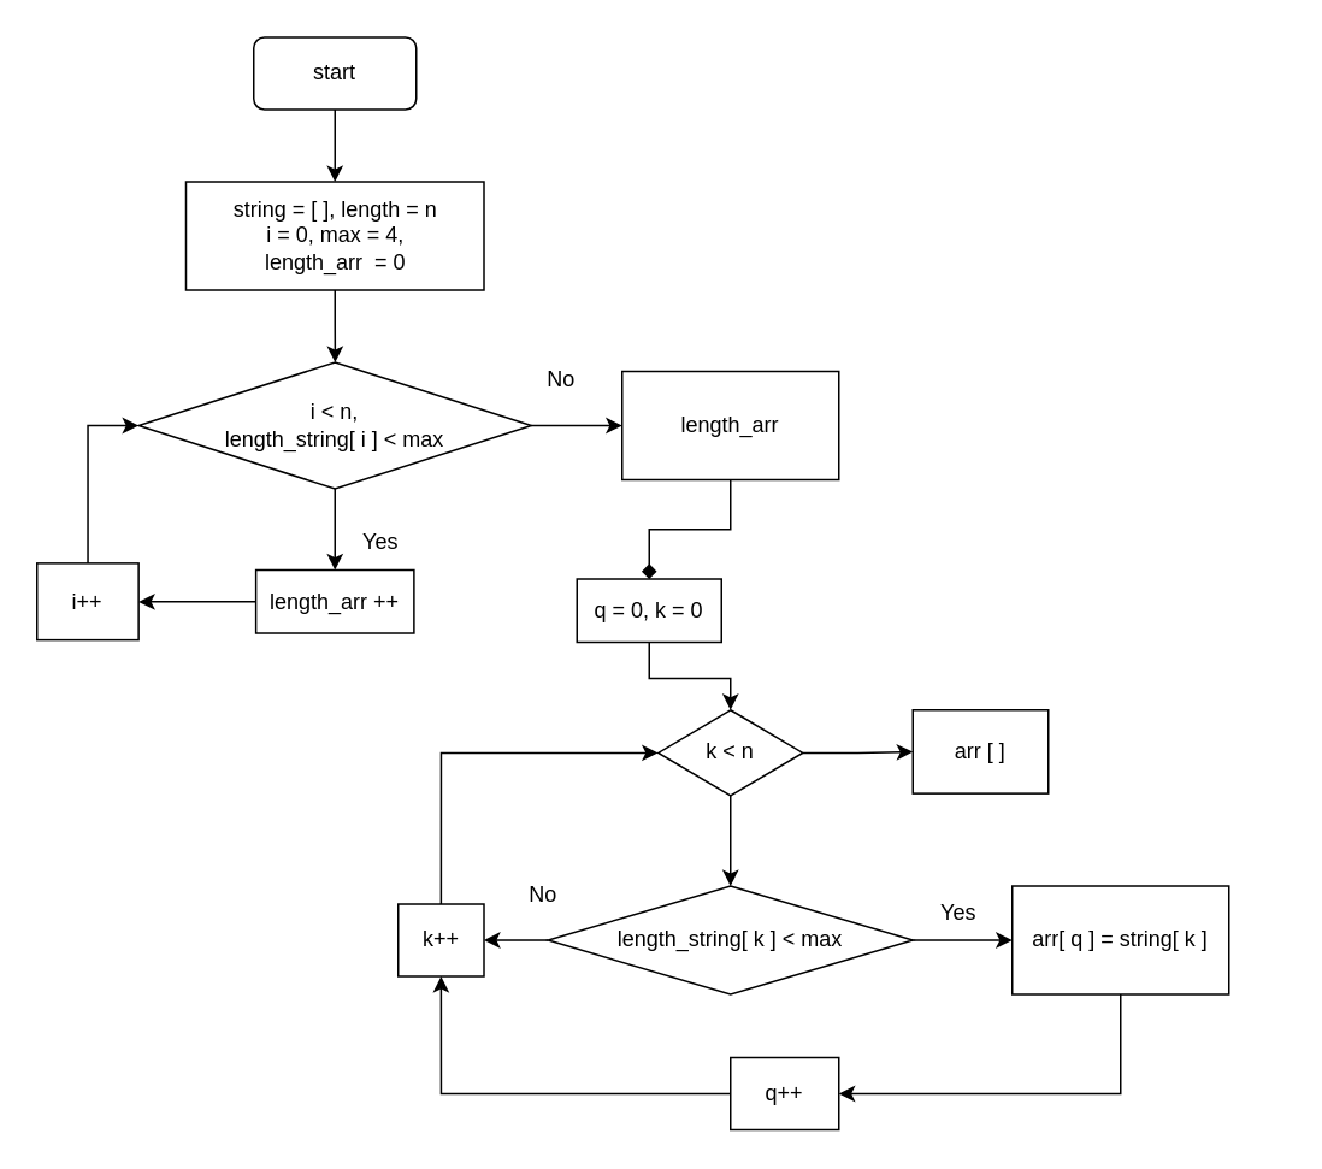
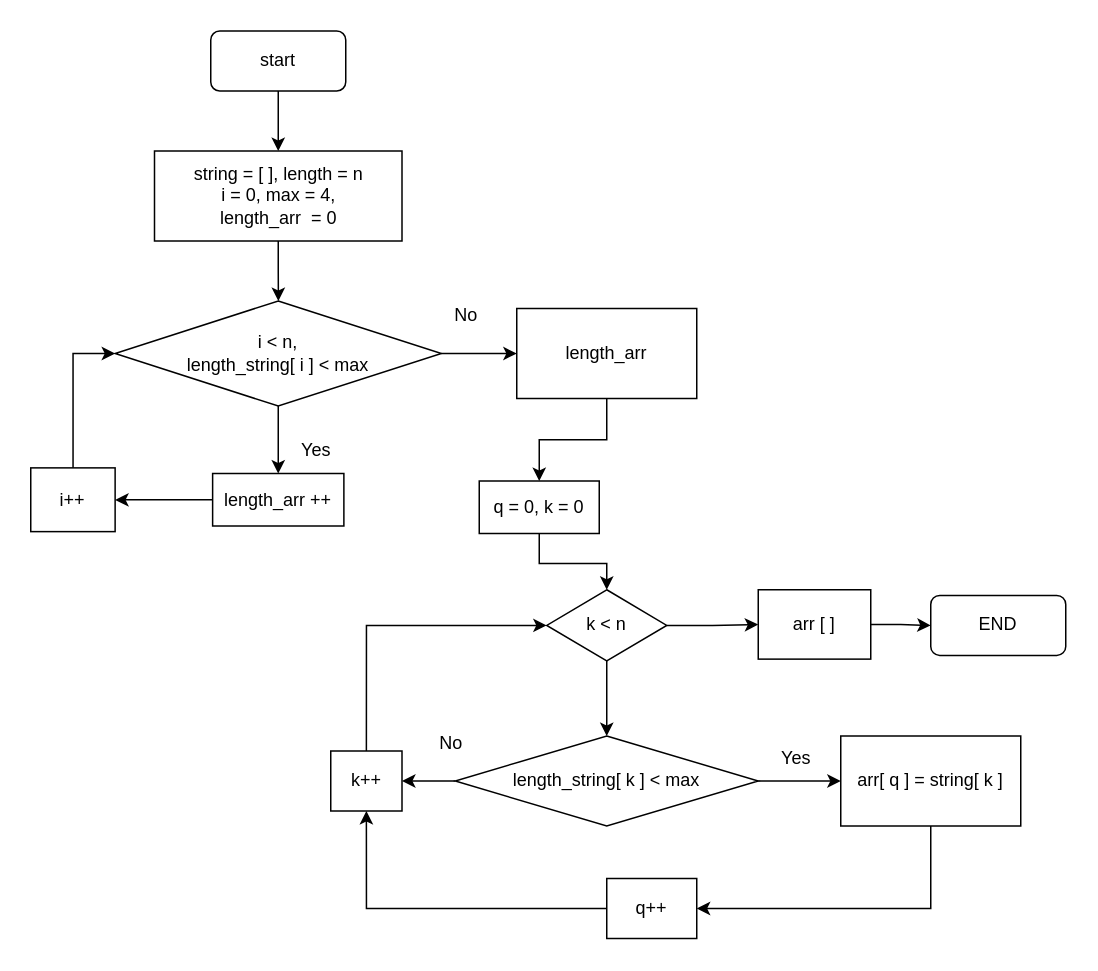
  <mxCell id="0" />
  <mxCell id="1" parent="0" />
  <mxCell id="2" value="" style="edgeStyle=orthogonalEdgeStyle;rounded=0;orthogonalLoop=1;jettySize=auto;html=1;fontSize=12;" edge="1" parent="1" source="3" target="5"><mxGeometry relative="1" as="geometry" /></mxCell>
  <mxCell id="3" value="start" style="rounded=1;whiteSpace=wrap;html=1;fontSize=12;" vertex="1" parent="1"><mxGeometry x="140" y="20" width="90" height="40" as="geometry" /></mxCell>
  <mxCell id="4" value="" style="edgeStyle=orthogonalEdgeStyle;rounded=0;orthogonalLoop=1;jettySize=auto;html=1;" edge="1" parent="1" source="5" target="8"><mxGeometry relative="1" as="geometry" /></mxCell>
  <mxCell id="5" value="string = [ ], length = n&lt;br&gt;i = 0, max = 4,&lt;br&gt;length_arr&amp;nbsp;&amp;nbsp;= 0" style="rounded=0;whiteSpace=wrap;html=1;fontSize=12;" vertex="1" parent="1"><mxGeometry x="102.5" y="100" width="165" height="60" as="geometry" /></mxCell>
  <mxCell id="6" value="" style="edgeStyle=orthogonalEdgeStyle;rounded=0;orthogonalLoop=1;jettySize=auto;html=1;" edge="1" parent="1" source="8" target="10"><mxGeometry relative="1" as="geometry" /></mxCell>
  <mxCell id="7" value="" style="edgeStyle=orthogonalEdgeStyle;rounded=0;orthogonalLoop=1;jettySize=auto;html=1;" edge="1" parent="1" source="8" target="15"><mxGeometry relative="1" as="geometry" /></mxCell>
  <mxCell id="8" value="i &amp;lt; n,&lt;br&gt;length_string[ i ] &amp;lt; max" style="rhombus;whiteSpace=wrap;html=1;rounded=0;" vertex="1" parent="1"><mxGeometry x="76.25" y="200" width="217.5" height="70" as="geometry" /></mxCell>
  <mxCell id="9" value="" style="edgeStyle=orthogonalEdgeStyle;rounded=0;orthogonalLoop=1;jettySize=auto;html=1;" edge="1" parent="1" source="10" target="13"><mxGeometry relative="1" as="geometry" /></mxCell>
  <mxCell id="10" value="length_arr ++" style="whiteSpace=wrap;html=1;rounded=0;" vertex="1" parent="1"><mxGeometry x="141.25" y="315" width="87.5" height="35" as="geometry" /></mxCell>
  <mxCell id="11" value="Yes" style="text;html=1;align=center;verticalAlign=middle;resizable=0;points=[];autosize=1;strokeColor=none;fillColor=none;" vertex="1" parent="1"><mxGeometry x="190" y="285" width="40" height="30" as="geometry" /></mxCell>
  <mxCell id="12" style="edgeStyle=orthogonalEdgeStyle;rounded=0;orthogonalLoop=1;jettySize=auto;html=1;entryX=0;entryY=0.5;entryDx=0;entryDy=0;" edge="1" parent="1" source="13" target="8"><mxGeometry relative="1" as="geometry" /></mxCell>
  <mxCell id="13" value="i++" style="whiteSpace=wrap;html=1;rounded=0;" vertex="1" parent="1"><mxGeometry x="20" y="311.25" width="56.25" height="42.5" as="geometry" /></mxCell>
- <mxCell id="14" value="" style="edgeStyle=orthogonalEdgeStyle;rounded=0;orthogonalLoop=1;jettySize=auto;html=1;endArrow=diamond;" edge="1" parent="1" source="15" target="17"><mxGeometry relative="1" as="geometry" /></mxCell>
+ <mxCell id="14" value="" style="edgeStyle=orthogonalEdgeStyle;rounded=0;orthogonalLoop=1;jettySize=auto;html=1;" edge="1" parent="1" source="15" target="17"><mxGeometry relative="1" as="geometry" /></mxCell>
  <mxCell id="15" value="length_arr" style="whiteSpace=wrap;html=1;rounded=0;" vertex="1" parent="1"><mxGeometry x="344" y="205" width="120" height="60" as="geometry" /></mxCell>
  <mxCell id="16" value="" style="edgeStyle=orthogonalEdgeStyle;rounded=0;orthogonalLoop=1;jettySize=auto;html=1;" edge="1" parent="1" source="17" target="21"><mxGeometry relative="1" as="geometry" /></mxCell>
  <mxCell id="17" value="q = 0, k = 0" style="whiteSpace=wrap;html=1;rounded=0;" vertex="1" parent="1"><mxGeometry x="319" y="320" width="80" height="35" as="geometry" /></mxCell>
  <mxCell id="18" value="No" style="text;html=1;align=center;verticalAlign=middle;resizable=0;points=[];autosize=1;strokeColor=none;fillColor=none;" vertex="1" parent="1"><mxGeometry x="290" y="195" width="40" height="30" as="geometry" /></mxCell>
  <mxCell id="19" value="" style="edgeStyle=orthogonalEdgeStyle;rounded=0;orthogonalLoop=1;jettySize=auto;html=1;" edge="1" parent="1" source="21" target="24"><mxGeometry relative="1" as="geometry" /></mxCell>
  <mxCell id="20" value="" style="edgeStyle=orthogonalEdgeStyle;rounded=0;orthogonalLoop=1;jettySize=auto;html=1;" edge="1" parent="1" source="21" target="34"><mxGeometry relative="1" as="geometry" /></mxCell>
  <mxCell id="21" value="k &amp;lt; n" style="rhombus;whiteSpace=wrap;html=1;rounded=0;" vertex="1" parent="1"><mxGeometry x="364" y="392.5" width="80" height="47.5" as="geometry" /></mxCell>
  <mxCell id="22" value="" style="edgeStyle=orthogonalEdgeStyle;rounded=0;orthogonalLoop=1;jettySize=auto;html=1;" edge="1" parent="1" source="24" target="26"><mxGeometry relative="1" as="geometry" /></mxCell>
  <mxCell id="23" value="" style="edgeStyle=orthogonalEdgeStyle;rounded=0;orthogonalLoop=1;jettySize=auto;html=1;" edge="1" parent="1" source="24" target="31"><mxGeometry relative="1" as="geometry" /></mxCell>
  <mxCell id="24" value="length_string[ k ] &amp;lt; max" style="rhombus;whiteSpace=wrap;html=1;rounded=0;" vertex="1" parent="1"><mxGeometry x="303" y="490" width="202" height="60" as="geometry" /></mxCell>
  <mxCell id="25" value="" style="edgeStyle=orthogonalEdgeStyle;rounded=0;orthogonalLoop=1;jettySize=auto;html=1;" edge="1" parent="1" source="26" target="28"><mxGeometry relative="1" as="geometry"><Array as="points"><mxPoint x="620" y="605" /></Array></mxGeometry></mxCell>
  <mxCell id="26" value="arr[ q ] = string[ k ]" style="whiteSpace=wrap;html=1;rounded=0;" vertex="1" parent="1"><mxGeometry x="560" y="490" width="120" height="60" as="geometry" /></mxCell>
  <mxCell id="27" style="edgeStyle=orthogonalEdgeStyle;rounded=0;orthogonalLoop=1;jettySize=auto;html=1;entryX=0.5;entryY=1;entryDx=0;entryDy=0;" edge="1" parent="1" source="28" target="31"><mxGeometry relative="1" as="geometry"><Array as="points"><mxPoint x="244" y="605" /></Array></mxGeometry></mxCell>
  <mxCell id="28" value="q++" style="whiteSpace=wrap;html=1;rounded=0;" vertex="1" parent="1"><mxGeometry x="404" y="585" width="60" height="40" as="geometry" /></mxCell>
  <mxCell id="29" value="Yes" style="text;html=1;align=center;verticalAlign=middle;resizable=0;points=[];autosize=1;strokeColor=none;fillColor=none;" vertex="1" parent="1"><mxGeometry x="510" y="490" width="40" height="30" as="geometry" /></mxCell>
  <mxCell id="30" style="edgeStyle=orthogonalEdgeStyle;rounded=0;orthogonalLoop=1;jettySize=auto;html=1;entryX=0;entryY=0.5;entryDx=0;entryDy=0;exitX=0.5;exitY=0;exitDx=0;exitDy=0;" edge="1" parent="1" source="31" target="21"><mxGeometry relative="1" as="geometry"><mxPoint x="250" y="490" as="sourcePoint" /><Array as="points"><mxPoint x="244" y="416" /></Array></mxGeometry></mxCell>
  <mxCell id="31" value="k++" style="whiteSpace=wrap;html=1;rounded=0;" vertex="1" parent="1"><mxGeometry x="220" y="500" width="47.5" height="40" as="geometry" /></mxCell>
  <mxCell id="32" value="No" style="text;html=1;align=center;verticalAlign=middle;resizable=0;points=[];autosize=1;strokeColor=none;fillColor=none;" vertex="1" parent="1"><mxGeometry x="280" y="480" width="40" height="30" as="geometry" /></mxCell>
+ <mxCell id="33" value="" style="edgeStyle=orthogonalEdgeStyle;rounded=0;orthogonalLoop=1;jettySize=auto;html=1;" edge="1" parent="1" source="34" target="35"><mxGeometry relative="1" as="geometry" /></mxCell>
  <mxCell id="34" value="arr [ ]" style="whiteSpace=wrap;html=1;rounded=0;" vertex="1" parent="1"><mxGeometry x="505" y="392.5" width="75" height="46.25" as="geometry" /></mxCell>
+ <mxCell id="35" value="END" style="rounded=1;whiteSpace=wrap;html=1;fontSize=12;" vertex="1" parent="1"><mxGeometry x="620" y="396.25" width="90" height="40" as="geometry" /></mxCell>
